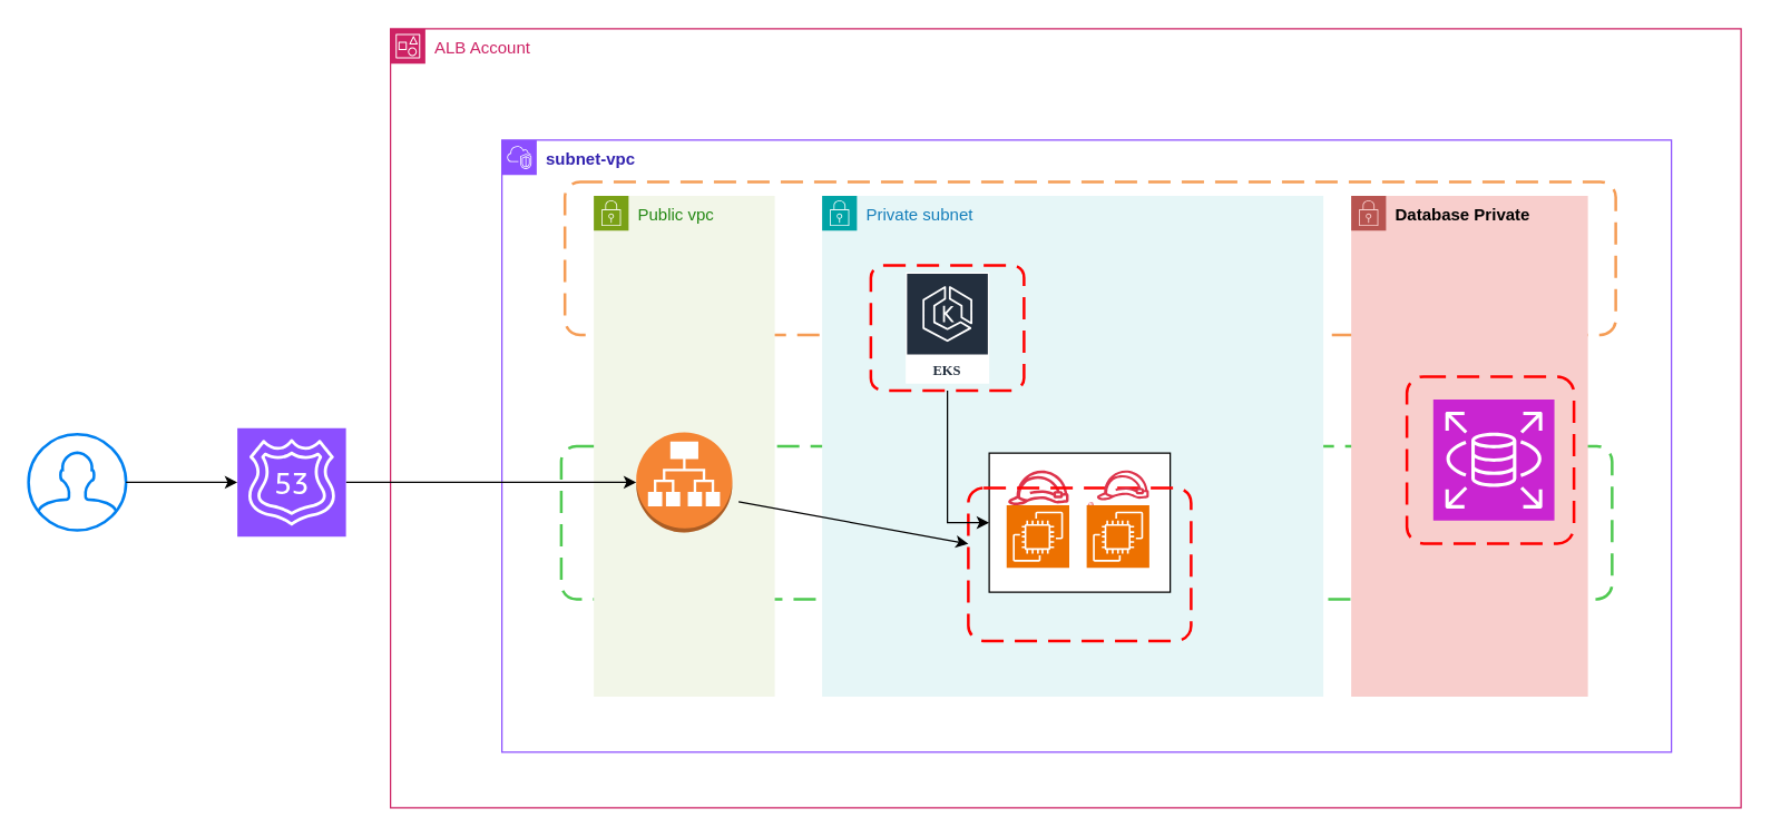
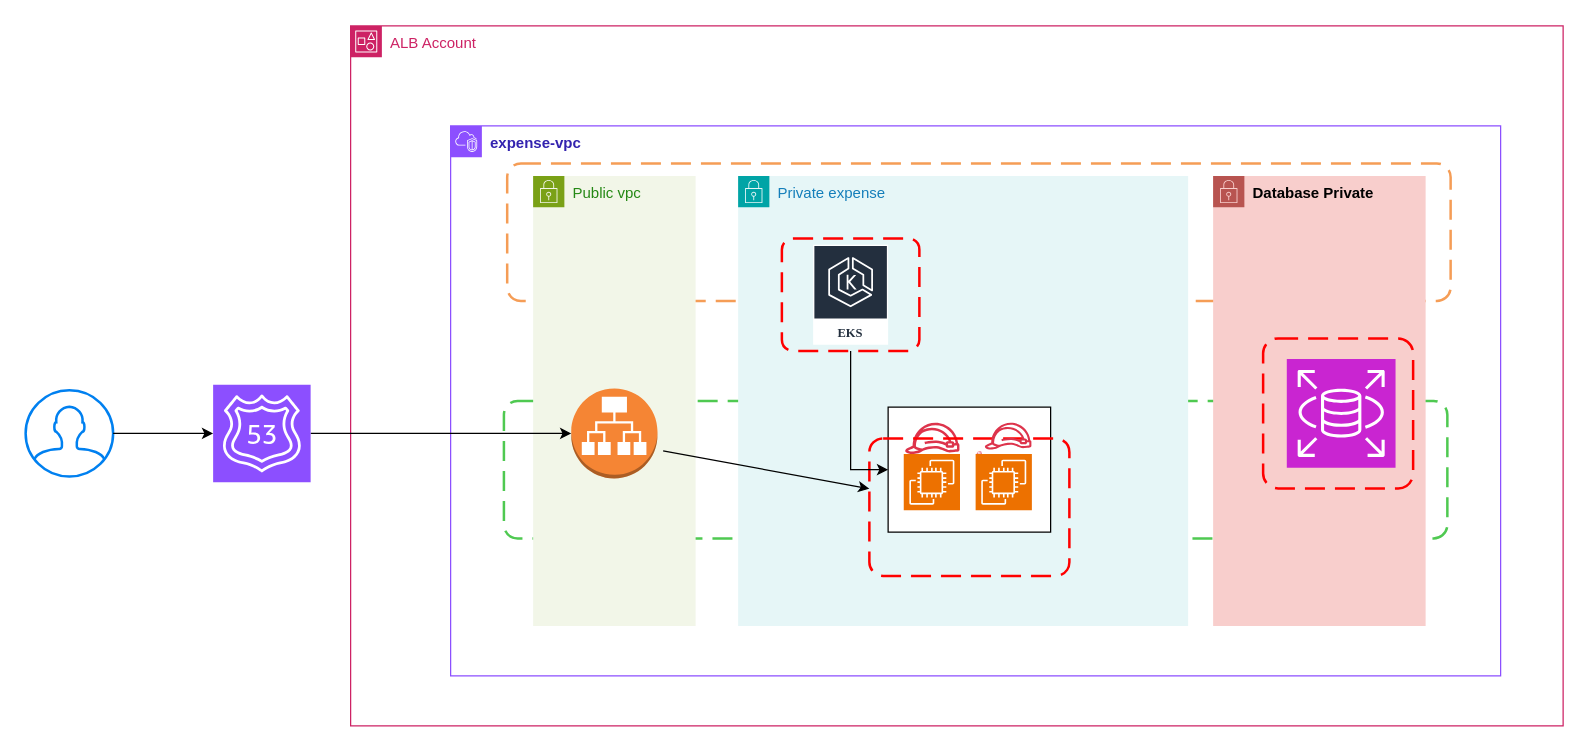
  <mxCell id="0" />
  <mxCell id="1" parent="0" />
  <mxCell id="2" value="ALB Account" style="points=[[0,0],[0.25,0],[0.5,0],[0.75,0],[1,0],[1,0.25],[1,0.5],[1,0.75],[1,1],[0.75,1],[0.5,1],[0.25,1],[0,1],[0,0.75],[0,0.5],[0,0.25]];outlineConnect=0;gradientColor=none;html=1;whiteSpace=wrap;fontSize=12;fontStyle=0;container=1;pointerEvents=0;collapsible=0;recursiveResize=0;shape=mxgraph.aws4.group;grIcon=mxgraph.aws4.group_account;strokeColor=#CD2264;fillColor=none;verticalAlign=top;align=left;spacingLeft=30;fontColor=#CD2264;dashed=0;" parent="1" vertex="1"><mxGeometry x="280" y="20" width="970" height="560" as="geometry" /></mxCell>
- <mxCell id="3" value="&lt;b&gt;&lt;font color=&quot;#3323af&quot;&gt;subnet-vpc&lt;/font&gt;&lt;/b&gt;" style="points=[[0,0],[0.25,0],[0.5,0],[0.75,0],[1,0],[1,0.25],[1,0.5],[1,0.75],[1,1],[0.75,1],[0.5,1],[0.25,1],[0,1],[0,0.75],[0,0.5],[0,0.25]];outlineConnect=0;gradientColor=none;html=1;whiteSpace=wrap;fontSize=12;fontStyle=0;container=1;pointerEvents=0;collapsible=0;recursiveResize=0;shape=mxgraph.aws4.group;grIcon=mxgraph.aws4.group_vpc2;strokeColor=#8C4FFF;fillColor=none;verticalAlign=top;align=left;spacingLeft=30;fontColor=#AAB7B8;dashed=0;" parent="2" vertex="1"><mxGeometry x="80" y="80" width="840" height="440" as="geometry" /></mxCell>
+ <mxCell id="3" value="&lt;b&gt;&lt;font color=&quot;#3323af&quot;&gt;expense-vpc&lt;/font&gt;&lt;/b&gt;" style="points=[[0,0],[0.25,0],[0.5,0],[0.75,0],[1,0],[1,0.25],[1,0.5],[1,0.75],[1,1],[0.75,1],[0.5,1],[0.25,1],[0,1],[0,0.75],[0,0.5],[0,0.25]];outlineConnect=0;gradientColor=none;html=1;whiteSpace=wrap;fontSize=12;fontStyle=0;container=1;pointerEvents=0;collapsible=0;recursiveResize=0;shape=mxgraph.aws4.group;grIcon=mxgraph.aws4.group_vpc2;strokeColor=#8C4FFF;fillColor=none;verticalAlign=top;align=left;spacingLeft=30;fontColor=#AAB7B8;dashed=0;" parent="2" vertex="1"><mxGeometry x="80" y="80" width="840" height="440" as="geometry" /></mxCell>
  <mxCell id="4" value="" style="rounded=1;arcSize=10;dashed=1;strokeColor=#4fc951;fillColor=none;gradientColor=none;dashPattern=8 4;strokeWidth=2;" parent="3" vertex="1"><mxGeometry x="42.63" y="220" width="754.75" height="110" as="geometry" /></mxCell>
  <mxCell id="5" value="" style="rounded=1;arcSize=10;dashed=1;strokeColor=#F59D56;fillColor=none;gradientColor=none;dashPattern=8 4;strokeWidth=2;" parent="3" vertex="1"><mxGeometry x="45.25" y="30" width="754.75" height="110" as="geometry" /></mxCell>
  <mxCell id="6" value="Public vpc" style="points=[[0,0],[0.25,0],[0.5,0],[0.75,0],[1,0],[1,0.25],[1,0.5],[1,0.75],[1,1],[0.75,1],[0.5,1],[0.25,1],[0,1],[0,0.75],[0,0.5],[0,0.25]];outlineConnect=0;gradientColor=none;html=1;whiteSpace=wrap;fontSize=12;fontStyle=0;container=1;pointerEvents=0;collapsible=0;recursiveResize=0;shape=mxgraph.aws4.group;grIcon=mxgraph.aws4.group_security_group;grStroke=0;strokeColor=#7AA116;fillColor=#F2F6E8;verticalAlign=top;align=left;spacingLeft=30;fontColor=#248814;dashed=0;" parent="3" vertex="1"><mxGeometry x="66" y="40" width="130" height="360" as="geometry" /></mxCell>
- <mxCell id="7" value="Private subnet" style="points=[[0,0],[0.25,0],[0.5,0],[0.75,0],[1,0],[1,0.25],[1,0.5],[1,0.75],[1,1],[0.75,1],[0.5,1],[0.25,1],[0,1],[0,0.75],[0,0.5],[0,0.25]];outlineConnect=0;gradientColor=none;html=1;whiteSpace=wrap;fontSize=12;fontStyle=0;container=1;pointerEvents=0;collapsible=0;recursiveResize=0;shape=mxgraph.aws4.group;grIcon=mxgraph.aws4.group_security_group;grStroke=0;strokeColor=#00A4A6;fillColor=#E6F6F7;verticalAlign=top;align=left;spacingLeft=30;fontColor=#147EBA;dashed=0;" parent="3" vertex="1"><mxGeometry x="230" y="40" width="360" height="360" as="geometry" /></mxCell>
+ <mxCell id="7" value="Private expense" style="points=[[0,0],[0.25,0],[0.5,0],[0.75,0],[1,0],[1,0.25],[1,0.5],[1,0.75],[1,1],[0.75,1],[0.5,1],[0.25,1],[0,1],[0,0.75],[0,0.5],[0,0.25]];outlineConnect=0;gradientColor=none;html=1;whiteSpace=wrap;fontSize=12;fontStyle=0;container=1;pointerEvents=0;collapsible=0;recursiveResize=0;shape=mxgraph.aws4.group;grIcon=mxgraph.aws4.group_security_group;grStroke=0;strokeColor=#00A4A6;fillColor=#E6F6F7;verticalAlign=top;align=left;spacingLeft=30;fontColor=#147EBA;dashed=0;" parent="3" vertex="1"><mxGeometry x="230" y="40" width="360" height="360" as="geometry" /></mxCell>
  <mxCell id="8" value="" style="rounded=1;arcSize=10;dashed=1;strokeColor=#ff0000;fillColor=none;gradientColor=none;dashPattern=8 4;strokeWidth=2;" parent="7" vertex="1"><mxGeometry x="35" y="50" width="110" height="90" as="geometry" /></mxCell>
  <mxCell id="9" value="&lt;font style=&quot;&quot; face=&quot;Verdana&quot;&gt;EKS&lt;/font&gt;" style="sketch=0;outlineConnect=0;fontColor=#232F3E;gradientColor=none;strokeColor=#ffffff;fillColor=#232F3E;dashed=0;verticalLabelPosition=middle;verticalAlign=bottom;align=center;html=1;whiteSpace=wrap;fontSize=10;fontStyle=1;spacing=3;shape=mxgraph.aws4.productIcon;prIcon=mxgraph.aws4.eks;" parent="7" vertex="1"><mxGeometry x="60" y="55" width="60" height="80" as="geometry" /></mxCell>
  <mxCell id="10" value="&lt;b&gt;Database Private&lt;/b&gt;" style="points=[[0,0],[0.25,0],[0.5,0],[0.75,0],[1,0],[1,0.25],[1,0.5],[1,0.75],[1,1],[0.75,1],[0.5,1],[0.25,1],[0,1],[0,0.75],[0,0.5],[0,0.25]];outlineConnect=0;html=1;whiteSpace=wrap;fontSize=12;fontStyle=0;container=1;pointerEvents=0;collapsible=0;recursiveResize=0;shape=mxgraph.aws4.group;grIcon=mxgraph.aws4.group_security_group;grStroke=0;strokeColor=#b85450;fillColor=#f8cecc;verticalAlign=top;align=left;spacingLeft=30;dashed=0;" parent="3" vertex="1"><mxGeometry x="610" y="40" width="170" height="360" as="geometry" /></mxCell>
  <mxCell id="11" value="" style="sketch=0;points=[[0,0,0],[0.25,0,0],[0.5,0,0],[0.75,0,0],[1,0,0],[0,1,0],[0.25,1,0],[0.5,1,0],[0.75,1,0],[1,1,0],[0,0.25,0],[0,0.5,0],[0,0.75,0],[1,0.25,0],[1,0.5,0],[1,0.75,0]];outlineConnect=0;fontColor=#232F3E;fillColor=#C925D1;strokeColor=#ffffff;dashed=0;verticalLabelPosition=bottom;verticalAlign=top;align=center;html=1;fontSize=12;fontStyle=0;aspect=fixed;shape=mxgraph.aws4.resourceIcon;resIcon=mxgraph.aws4.rds;" parent="10" vertex="1"><mxGeometry x="58.94" y="146.5" width="87" height="87" as="geometry" /></mxCell>
  <mxCell id="12" value="" style="group" parent="3" vertex="1" connectable="0"><mxGeometry x="350" y="250" width="190.21" height="120" as="geometry" /></mxCell>
  <mxCell id="13" value="" style="rounded=0;whiteSpace=wrap;html=1;" parent="12" vertex="1"><mxGeometry y="-25" width="130" height="100" as="geometry" /></mxCell>
  <mxCell id="14" value="" style="sketch=0;points=[[0,0,0],[0.25,0,0],[0.5,0,0],[0.75,0,0],[1,0,0],[0,1,0],[0.25,1,0],[0.5,1,0],[0.75,1,0],[1,1,0],[0,0.25,0],[0,0.5,0],[0,0.75,0],[1,0.25,0],[1,0.5,0],[1,0.75,0]];outlineConnect=0;fontColor=#232F3E;fillColor=#ED7100;strokeColor=#ffffff;dashed=0;verticalLabelPosition=bottom;verticalAlign=top;align=center;html=1;fontSize=12;fontStyle=0;aspect=fixed;shape=mxgraph.aws4.resourceIcon;resIcon=mxgraph.aws4.ec2;" parent="12" vertex="1"><mxGeometry x="12.5" y="12.5" width="45" height="45" as="geometry" /></mxCell>
  <mxCell id="15" value="" style="sketch=0;points=[[0,0,0],[0.25,0,0],[0.5,0,0],[0.75,0,0],[1,0,0],[0,1,0],[0.25,1,0],[0.5,1,0],[0.75,1,0],[1,1,0],[0,0.25,0],[0,0.5,0],[0,0.75,0],[1,0.25,0],[1,0.5,0],[1,0.75,0]];outlineConnect=0;fontColor=#232F3E;fillColor=#ED7100;strokeColor=#ffffff;dashed=0;verticalLabelPosition=bottom;verticalAlign=top;align=center;html=1;fontSize=12;fontStyle=0;aspect=fixed;shape=mxgraph.aws4.resourceIcon;resIcon=mxgraph.aws4.ec2;" parent="12" vertex="1"><mxGeometry x="70" y="12.5" width="45" height="45" as="geometry" /></mxCell>
  <mxCell id="16" value="" style="sketch=0;outlineConnect=0;fontColor=#232F3E;gradientColor=none;fillColor=#DD344C;strokeColor=none;dashed=0;verticalLabelPosition=bottom;verticalAlign=top;align=center;html=1;fontSize=12;fontStyle=0;aspect=fixed;pointerEvents=1;shape=mxgraph.aws4.role;" parent="12" vertex="1"><mxGeometry x="13.18" y="-12.5" width="44.32" height="25" as="geometry" /></mxCell>
  <mxCell id="17" value="" style="sketch=0;outlineConnect=0;fontColor=#232F3E;gradientColor=none;fillColor=#DD344C;strokeColor=none;dashed=0;verticalLabelPosition=bottom;verticalAlign=top;align=center;html=1;fontSize=12;fontStyle=0;aspect=fixed;pointerEvents=1;shape=mxgraph.aws4.role;" parent="12" vertex="1"><mxGeometry x="70.68" y="10" width="4.43" height="2.5" as="geometry" /></mxCell>
  <mxCell id="18" value="" style="rounded=1;arcSize=10;dashed=1;strokeColor=#ff0000;fillColor=none;gradientColor=none;dashPattern=8 4;strokeWidth=2;" parent="12" vertex="1"><mxGeometry x="-15" width="160" height="110" as="geometry" /></mxCell>
  <mxCell id="19" value="" style="sketch=0;outlineConnect=0;fontColor=#232F3E;gradientColor=none;fillColor=#DD344C;strokeColor=none;dashed=0;verticalLabelPosition=bottom;verticalAlign=top;align=center;html=1;fontSize=12;fontStyle=0;aspect=fixed;pointerEvents=1;shape=mxgraph.aws4.role;" vertex="1" parent="12"><mxGeometry x="77" y="-12.5" width="38" height="21.44" as="geometry" /></mxCell>
  <mxCell id="20" value="" style="rounded=1;arcSize=10;dashed=1;strokeColor=#ff0000;fillColor=none;gradientColor=none;dashPattern=8 4;strokeWidth=2;" parent="3" vertex="1"><mxGeometry x="650" y="170" width="120" height="120" as="geometry" /></mxCell>
  <mxCell id="21" style="edgeStyle=orthogonalEdgeStyle;rounded=0;orthogonalLoop=1;jettySize=auto;html=1;entryX=0;entryY=0.5;entryDx=0;entryDy=0;" parent="3" source="8" target="13" edge="1"><mxGeometry relative="1" as="geometry" /></mxCell>
  <mxCell id="22" value="" style="outlineConnect=0;dashed=0;verticalLabelPosition=bottom;verticalAlign=top;align=center;html=1;shape=mxgraph.aws3.application_load_balancer;fillColor=#F58534;gradientColor=none;" parent="3" vertex="1"><mxGeometry x="96.5" y="210" width="69" height="72" as="geometry" /></mxCell>
  <mxCell id="23" style="edgeStyle=orthogonalEdgeStyle;rounded=0;orthogonalLoop=1;jettySize=auto;html=1;" parent="1" source="24" target="22" edge="1"><mxGeometry relative="1" as="geometry" /></mxCell>
  <mxCell id="24" value="" style="sketch=0;points=[[0,0,0],[0.25,0,0],[0.5,0,0],[0.75,0,0],[1,0,0],[0,1,0],[0.25,1,0],[0.5,1,0],[0.75,1,0],[1,1,0],[0,0.25,0],[0,0.5,0],[0,0.75,0],[1,0.25,0],[1,0.5,0],[1,0.75,0]];outlineConnect=0;fontColor=#232F3E;fillColor=#8C4FFF;strokeColor=#ffffff;dashed=0;verticalLabelPosition=bottom;verticalAlign=top;align=center;html=1;fontSize=12;fontStyle=0;aspect=fixed;shape=mxgraph.aws4.resourceIcon;resIcon=mxgraph.aws4.route_53;" parent="1" vertex="1"><mxGeometry x="170" y="307" width="78" height="78" as="geometry" /></mxCell>
  <mxCell id="25" value="" style="html=1;verticalLabelPosition=bottom;align=center;labelBackgroundColor=#ffffff;verticalAlign=top;strokeWidth=2;strokeColor=#0080F0;shadow=0;dashed=0;shape=mxgraph.ios7.icons.user;" parent="1" vertex="1"><mxGeometry x="20" y="311.5" width="70" height="69" as="geometry" /></mxCell>
  <mxCell id="26" style="edgeStyle=orthogonalEdgeStyle;rounded=0;orthogonalLoop=1;jettySize=auto;html=1;entryX=0;entryY=0.5;entryDx=0;entryDy=0;entryPerimeter=0;" parent="1" source="25" target="24" edge="1"><mxGeometry relative="1" as="geometry" /></mxCell>
  <mxCell id="27" value="" style="endArrow=classic;html=1;rounded=0;" edge="1" parent="1" target="18"><mxGeometry width="50" height="50" relative="1" as="geometry"><mxPoint x="530" y="360" as="sourcePoint" /><mxPoint x="670" y="270" as="targetPoint" /><Array as="points"><mxPoint x="530" y="360" /></Array></mxGeometry></mxCell>
